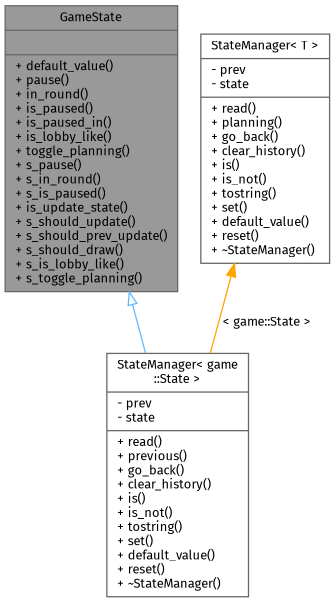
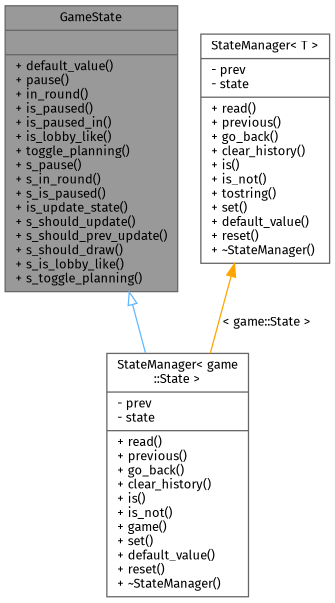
  digraph {
    fontname="Fira Sans"
    node [color=gray40 fillcolor=white fontname="Fira Sans" fontsize=10 shape=record style=filled]
    edge [dir=back fontname="Fira Sans" fontsize=10 labelfontname=Helvetica labelfontsize=10 style=solid]
    n1 [fillcolor=grey60 fontcolor=black height=0.2 label="{GameState\n||+ default_value()\l+ pause()\l+ in_round()\l+ is_paused()\l+ is_paused_in()\l+ is_lobby_like()\l+ toggle_planning()\l+ s_pause()\l+ s_in_round()\l+ s_is_paused()\l+ is_update_state()\l+ s_should_update()\l+ s_should_prev_update()\l+ s_should_draw()\l+ s_is_lobby_like()\l+ s_toggle_planning()\l}" width=0.4]
-   n2 [height=0.2 label="{StateManager\< game\l::State \>\n|- prev\l- state\l|+ read()\l+ previous()\l+ go_back()\l+ clear_history()\l+ is()\l+ is_not()\l+ tostring()\l+ set()\l+ default_value()\l+ reset()\l+ ~StateManager()\l}" width=0.4]
-   n3 [height=0.2 label="{StateManager\< T \>\n|- prev\l- state\l|+ read()\l+ planning()\l+ go_back()\l+ clear_history()\l+ is()\l+ is_not()\l+ tostring()\l+ set()\l+ default_value()\l+ reset()\l+ ~StateManager()\l}" width=0.4]
+   n2 [height=0.2 label="{StateManager\< game\l::State \>\n|- prev\l- state\l|+ read()\l+ previous()\l+ go_back()\l+ clear_history()\l+ is()\l+ is_not()\l+ game()\l+ set()\l+ default_value()\l+ reset()\l+ ~StateManager()\l}" width=0.4]
+   n3 [height=0.2 label="{StateManager\< T \>\n|- prev\l- state\l|+ read()\l+ previous()\l+ go_back()\l+ clear_history()\l+ is()\l+ is_not()\l+ tostring()\l+ set()\l+ default_value()\l+ reset()\l+ ~StateManager()\l}" width=0.4]
    n1 -> n2 [arrowtail=onormal color=steelblue1]
    n3 -> n2 [color=orange label=" \< game::State \>"]
  }
